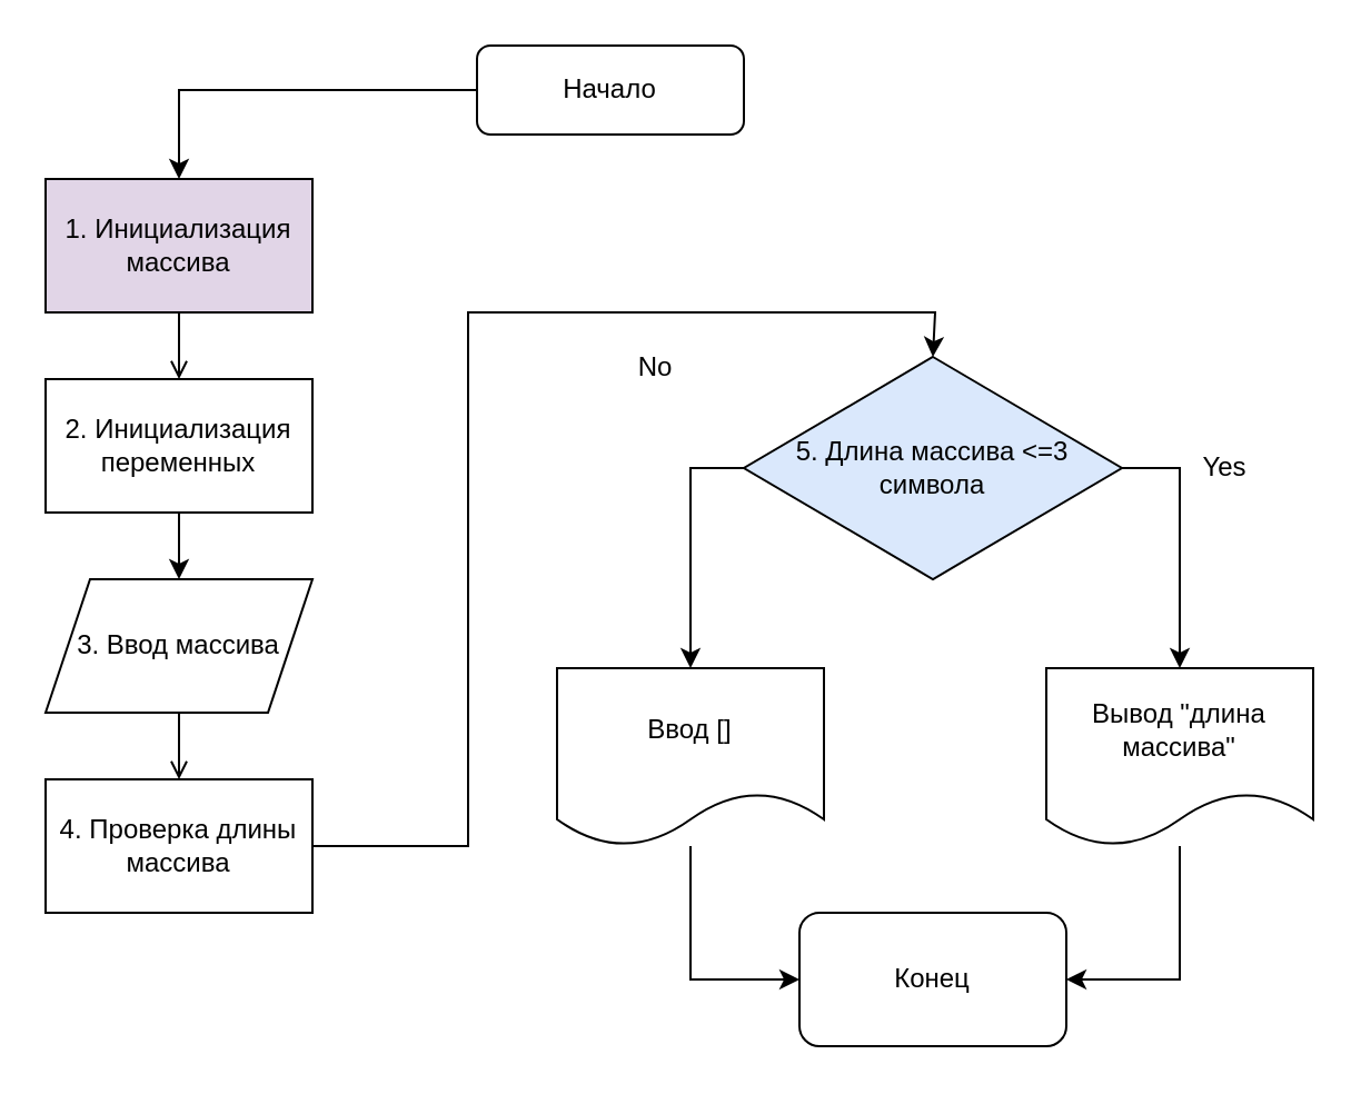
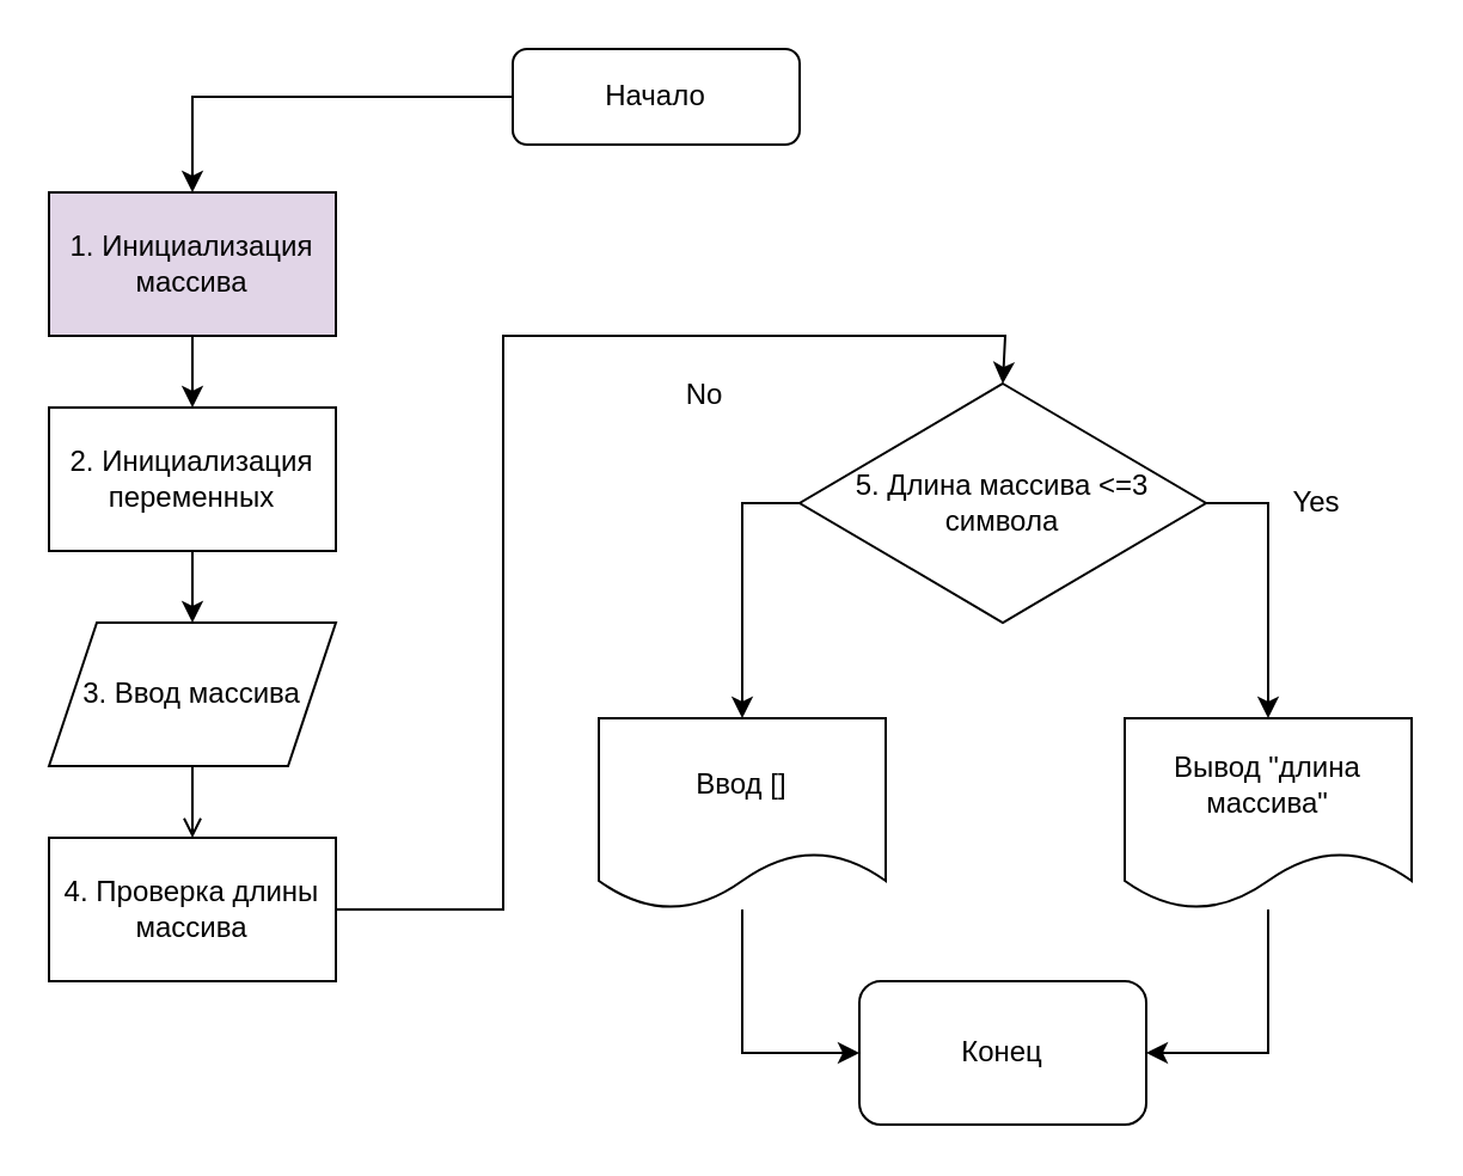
  <mxCell id="0" />
  <mxCell id="1" parent="0" />
  <mxCell id="2" style="edgeStyle=orthogonalEdgeStyle;rounded=0;orthogonalLoop=1;jettySize=auto;html=1;entryX=0.5;entryY=0;entryDx=0;entryDy=0;" edge="1" parent="1" source="3" target="7"><mxGeometry relative="1" as="geometry" /></mxCell>
  <mxCell id="3" value="Начало" style="rounded=1;whiteSpace=wrap;html=1;" vertex="1" parent="1"><mxGeometry x="214" y="20" width="120" height="40" as="geometry" /></mxCell>
  <mxCell id="4" value="" style="edgeStyle=orthogonalEdgeStyle;rounded=0;orthogonalLoop=1;jettySize=auto;html=1;" edge="1" parent="1" source="5" target="9"><mxGeometry relative="1" as="geometry" /></mxCell>
  <mxCell id="5" value="2. Инициализация переменных" style="rounded=0;whiteSpace=wrap;html=1;" vertex="1" parent="1"><mxGeometry x="20" y="170" width="120" height="60" as="geometry" /></mxCell>
- <mxCell id="6" style="edgeStyle=orthogonalEdgeStyle;rounded=0;orthogonalLoop=1;jettySize=auto;html=1;entryX=0.5;entryY=0;entryDx=0;entryDy=0;endArrow=open;" edge="1" parent="1" source="7" target="5"><mxGeometry relative="1" as="geometry" /></mxCell>
+ <mxCell id="6" style="edgeStyle=orthogonalEdgeStyle;rounded=0;orthogonalLoop=1;jettySize=auto;html=1;entryX=0.5;entryY=0;entryDx=0;entryDy=0;" edge="1" parent="1" source="7" target="5"><mxGeometry relative="1" as="geometry" /></mxCell>
  <mxCell id="7" value="1. Инициализация массива" style="rounded=0;whiteSpace=wrap;html=1;fillColor=#e1d5e7;" vertex="1" parent="1"><mxGeometry x="20" y="80" width="120" height="60" as="geometry" /></mxCell>
  <mxCell id="8" value="" style="edgeStyle=orthogonalEdgeStyle;rounded=0;orthogonalLoop=1;jettySize=auto;html=1;endArrow=open;" edge="1" parent="1" source="9" target="11"><mxGeometry relative="1" as="geometry" /></mxCell>
  <mxCell id="9" value="3. Ввод массива" style="shape=parallelogram;perimeter=parallelogramPerimeter;whiteSpace=wrap;html=1;fixedSize=1;" vertex="1" parent="1"><mxGeometry x="20" y="260" width="120" height="60" as="geometry" /></mxCell>
  <mxCell id="10" style="edgeStyle=orthogonalEdgeStyle;rounded=0;orthogonalLoop=1;jettySize=auto;html=1;entryX=0.5;entryY=0;entryDx=0;entryDy=0;" edge="1" parent="1" source="11" target="14"><mxGeometry relative="1" as="geometry"><Array as="points"><mxPoint x="210" y="380" /><mxPoint x="210" y="140" /><mxPoint x="420" y="140" /></Array></mxGeometry></mxCell>
  <mxCell id="11" value="4. Проверка длины массива" style="rounded=0;whiteSpace=wrap;html=1;" vertex="1" parent="1"><mxGeometry x="20" y="350" width="120" height="60" as="geometry" /></mxCell>
  <mxCell id="12" style="edgeStyle=orthogonalEdgeStyle;rounded=0;orthogonalLoop=1;jettySize=auto;html=1;entryX=0.5;entryY=0;entryDx=0;entryDy=0;" edge="1" parent="1" source="14" target="16"><mxGeometry relative="1" as="geometry"><Array as="points"><mxPoint x="310" y="210" /></Array></mxGeometry></mxCell>
  <mxCell id="13" style="edgeStyle=orthogonalEdgeStyle;rounded=0;orthogonalLoop=1;jettySize=auto;html=1;exitX=1;exitY=0.5;exitDx=0;exitDy=0;entryX=0.5;entryY=0;entryDx=0;entryDy=0;" edge="1" parent="1" source="14" target="18"><mxGeometry relative="1" as="geometry"><Array as="points"><mxPoint x="530" y="210" /></Array></mxGeometry></mxCell>
- <mxCell id="14" value="5. Длина массива &amp;lt;=3 символа" style="rhombus;whiteSpace=wrap;html=1;fillColor=#dae8fc;" vertex="1" parent="1"><mxGeometry x="334" y="160" width="170" height="100" as="geometry" /></mxCell>
+ <mxCell id="14" value="5. Длина массива &amp;lt;=3 символа" style="rhombus;whiteSpace=wrap;html=1;" vertex="1" parent="1"><mxGeometry x="334" y="160" width="170" height="100" as="geometry" /></mxCell>
  <mxCell id="15" style="edgeStyle=orthogonalEdgeStyle;rounded=0;orthogonalLoop=1;jettySize=auto;html=1;entryX=0;entryY=0.5;entryDx=0;entryDy=0;" edge="1" parent="1" source="16" target="21"><mxGeometry relative="1" as="geometry" /></mxCell>
  <mxCell id="16" value="Ввод []" style="shape=document;whiteSpace=wrap;html=1;boundedLbl=1;" vertex="1" parent="1"><mxGeometry x="250" y="300" width="120" height="80" as="geometry" /></mxCell>
  <mxCell id="17" style="edgeStyle=orthogonalEdgeStyle;rounded=0;orthogonalLoop=1;jettySize=auto;html=1;entryX=1;entryY=0.5;entryDx=0;entryDy=0;" edge="1" parent="1" source="18" target="21"><mxGeometry relative="1" as="geometry" /></mxCell>
  <mxCell id="18" value="Вывод &quot;длина массива&quot;" style="shape=document;whiteSpace=wrap;html=1;boundedLbl=1;" vertex="1" parent="1"><mxGeometry x="470" y="300" width="120" height="80" as="geometry" /></mxCell>
  <mxCell id="19" value="Yes" style="text;html=1;resizable=0;autosize=1;align=center;verticalAlign=middle;points=[];fillColor=none;strokeColor=none;rounded=0;" vertex="1" parent="1"><mxGeometry x="530" y="195" width="40" height="30" as="geometry" /></mxCell>
  <mxCell id="20" value="No" style="text;html=1;resizable=0;autosize=1;align=center;verticalAlign=middle;points=[];fillColor=none;strokeColor=none;rounded=0;" vertex="1" parent="1"><mxGeometry x="274" y="150" width="40" height="30" as="geometry" /></mxCell>
  <mxCell id="21" value="Конец" style="rounded=1;whiteSpace=wrap;html=1;" vertex="1" parent="1"><mxGeometry x="359" y="410" width="120" height="60" as="geometry" /></mxCell>
